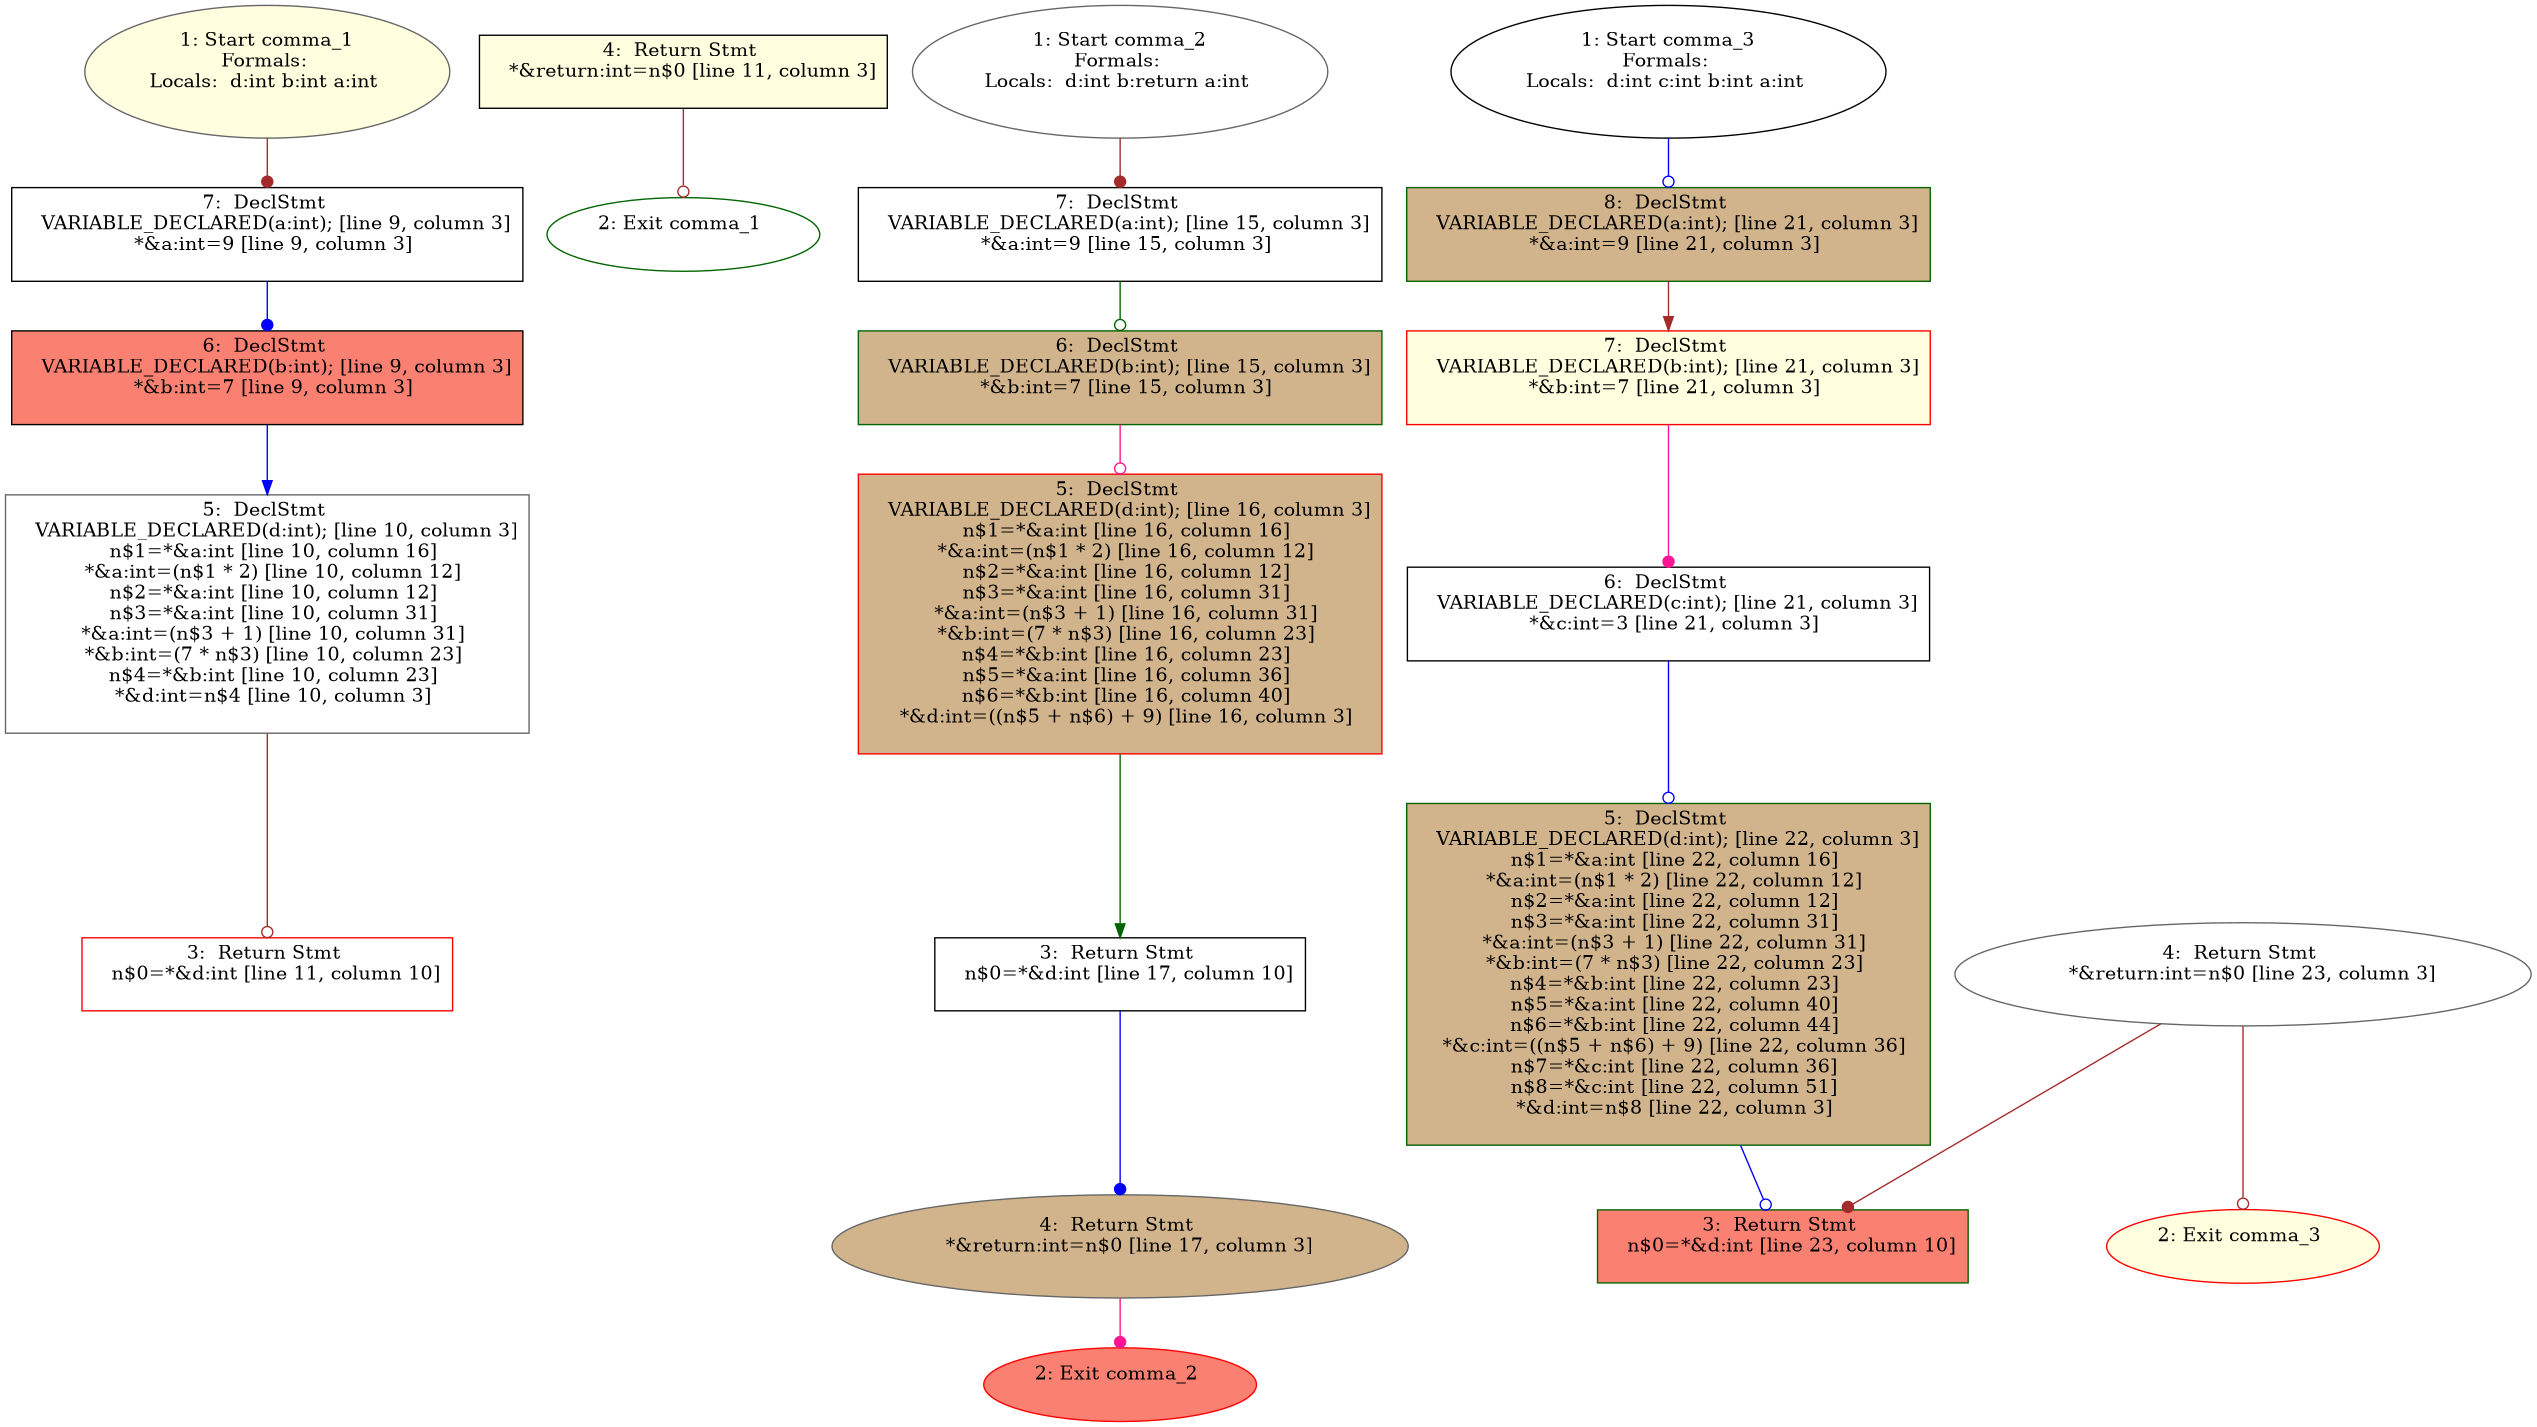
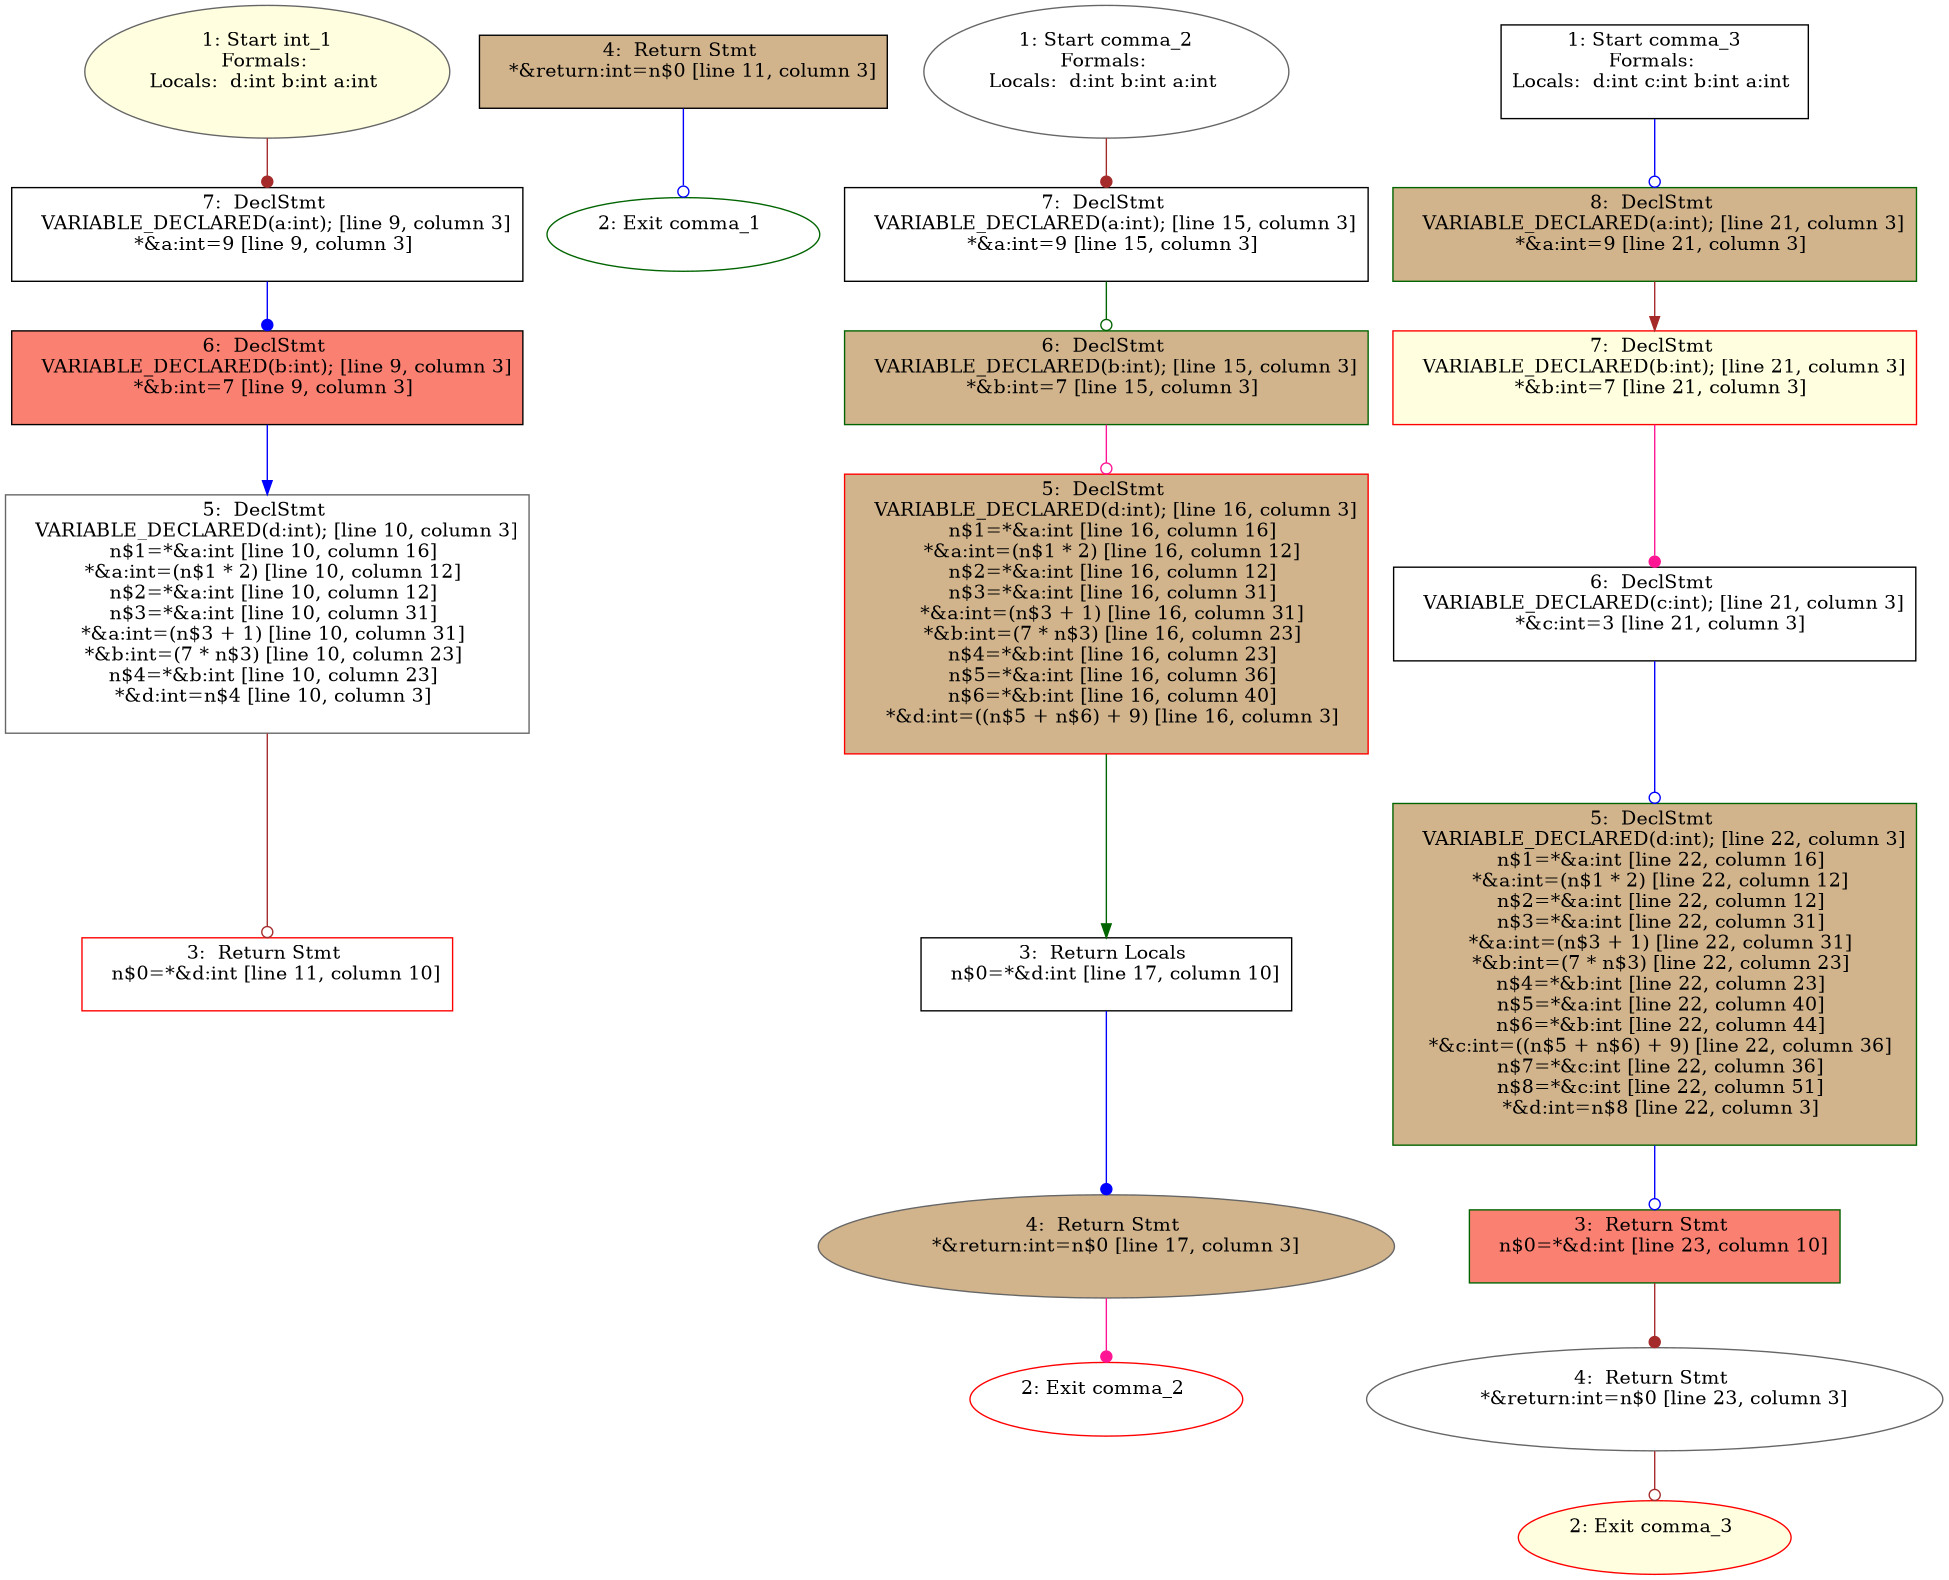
  digraph {
    node [color=black fillcolor=white style=filled shape=box]
    edge [arrowhead=odot color=brown]
-   n1 [color=gray40 fillcolor=lightyellow label="1: Start comma_1\nFormals: \nLocals:  d:int b:int a:int \n  " shape=""]
+   n1 [color=gray40 fillcolor=lightyellow label="1: Start int_1\nFormals: \nLocals:  d:int b:int a:int \n  " shape=""]
    n2 [label="7:  DeclStmt \n   VARIABLE_DECLARED(a:int); [line 9, column 3]\n  *&a:int=9 [line 9, column 3]\n "]
    n3 [fillcolor=salmon label="6:  DeclStmt \n   VARIABLE_DECLARED(b:int); [line 9, column 3]\n  *&b:int=7 [line 9, column 3]\n "]
    n4 [color=gray40 label="5:  DeclStmt \n   VARIABLE_DECLARED(d:int); [line 10, column 3]\n  n$1=*&a:int [line 10, column 16]\n  *&a:int=(n$1 * 2) [line 10, column 12]\n  n$2=*&a:int [line 10, column 12]\n  n$3=*&a:int [line 10, column 31]\n  *&a:int=(n$3 + 1) [line 10, column 31]\n  *&b:int=(7 * n$3) [line 10, column 23]\n  n$4=*&b:int [line 10, column 23]\n  *&d:int=n$4 [line 10, column 3]\n "]
    n5 [color=darkgreen label="2: Exit comma_1 \n  " shape=""]
    n6 [color=red label="3:  Return Stmt \n   n$0=*&d:int [line 11, column 10]\n "]
-   n7 [fillcolor=lightyellow label="4:  Return Stmt \n   *&return:int=n$0 [line 11, column 3]\n "]
-   n8 [color=gray40 label="1: Start comma_2\nFormals: \nLocals:  d:int b:return a:int \n  " shape=""]
+   n7 [fillcolor=tan label="4:  Return Stmt \n   *&return:int=n$0 [line 11, column 3]\n "]
+   n8 [color=gray40 label="1: Start comma_2\nFormals: \nLocals:  d:int b:int a:int \n  " shape=""]
    n9 [label="7:  DeclStmt \n   VARIABLE_DECLARED(a:int); [line 15, column 3]\n  *&a:int=9 [line 15, column 3]\n "]
    n10 [color=darkgreen fillcolor=tan label="6:  DeclStmt \n   VARIABLE_DECLARED(b:int); [line 15, column 3]\n  *&b:int=7 [line 15, column 3]\n "]
    n11 [color=red fillcolor=tan label="5:  DeclStmt \n   VARIABLE_DECLARED(d:int); [line 16, column 3]\n  n$1=*&a:int [line 16, column 16]\n  *&a:int=(n$1 * 2) [line 16, column 12]\n  n$2=*&a:int [line 16, column 12]\n  n$3=*&a:int [line 16, column 31]\n  *&a:int=(n$3 + 1) [line 16, column 31]\n  *&b:int=(7 * n$3) [line 16, column 23]\n  n$4=*&b:int [line 16, column 23]\n  n$5=*&a:int [line 16, column 36]\n  n$6=*&b:int [line 16, column 40]\n  *&d:int=((n$5 + n$6) + 9) [line 16, column 3]\n "]
-   n12 [color=red fillcolor=salmon label="2: Exit comma_2 \n  " shape=""]
-   n13 [label="3:  Return Stmt \n   n$0=*&d:int [line 17, column 10]\n "]
+   n12 [color=red label="2: Exit comma_2 \n  " shape=""]
+   n13 [label="3:  Return Locals \n   n$0=*&d:int [line 17, column 10]\n "]
    n14 [color=gray40 fillcolor=tan label="4:  Return Stmt \n   *&return:int=n$0 [line 17, column 3]\n " shape=ellipse]
-   n15 [label="1: Start comma_3\nFormals: \nLocals:  d:int c:int b:int a:int \n  " shape=""]
+   n15 [label="1: Start comma_3\nFormals: \nLocals:  d:int c:int b:int a:int \n  "]
    n16 [color=darkgreen fillcolor=tan label="8:  DeclStmt \n   VARIABLE_DECLARED(a:int); [line 21, column 3]\n  *&a:int=9 [line 21, column 3]\n "]
    n17 [color=red fillcolor=lightyellow label="7:  DeclStmt \n   VARIABLE_DECLARED(b:int); [line 21, column 3]\n  *&b:int=7 [line 21, column 3]\n "]
    n18 [label="6:  DeclStmt \n   VARIABLE_DECLARED(c:int); [line 21, column 3]\n  *&c:int=3 [line 21, column 3]\n "]
    n19 [color=red fillcolor=lightyellow label="2: Exit comma_3 \n  " shape=""]
    n20 [color=darkgreen fillcolor=salmon label="3:  Return Stmt \n   n$0=*&d:int [line 23, column 10]\n "]
    n21 [color=gray40 label="4:  Return Stmt \n   *&return:int=n$0 [line 23, column 3]\n " shape=ellipse]
    n22 [color=darkgreen fillcolor=tan label="5:  DeclStmt \n   VARIABLE_DECLARED(d:int); [line 22, column 3]\n  n$1=*&a:int [line 22, column 16]\n  *&a:int=(n$1 * 2) [line 22, column 12]\n  n$2=*&a:int [line 22, column 12]\n  n$3=*&a:int [line 22, column 31]\n  *&a:int=(n$3 + 1) [line 22, column 31]\n  *&b:int=(7 * n$3) [line 22, column 23]\n  n$4=*&b:int [line 22, column 23]\n  n$5=*&a:int [line 22, column 40]\n  n$6=*&b:int [line 22, column 44]\n  *&c:int=((n$5 + n$6) + 9) [line 22, column 36]\n  n$7=*&c:int [line 22, column 36]\n  n$8=*&c:int [line 22, column 51]\n  *&d:int=n$8 [line 22, column 3]\n "]
    n1 -> n2 [arrowhead=dot]
    n2 -> n3 [arrowhead=dot color=blue]
    n3 -> n4 [arrowhead=normal color=blue]
    n4 -> n6
-   n7 -> n5
+   n7 -> n5 [color=blue]
    n8 -> n9 [arrowhead=dot]
    n9 -> n10 [color=darkgreen]
    n10 -> n11 [color=deeppink]
    n11 -> n13 [arrowhead=normal color=darkgreen]
    n13 -> n14 [arrowhead=dot color=blue]
    n14 -> n12 [arrowhead=dot color=deeppink]
    n15 -> n16 [color=blue]
    n16 -> n17 [arrowhead=normal]
    n17 -> n18 [arrowhead=dot color=deeppink]
    n18 -> n22 [color=blue]
-   n21 -> n20 [arrowhead=dot]
+   n20 -> n21 [arrowhead=dot]
    n21 -> n19
    n22 -> n20 [color=blue]
  }
